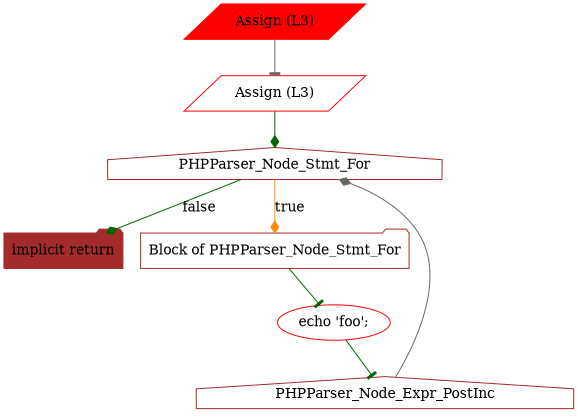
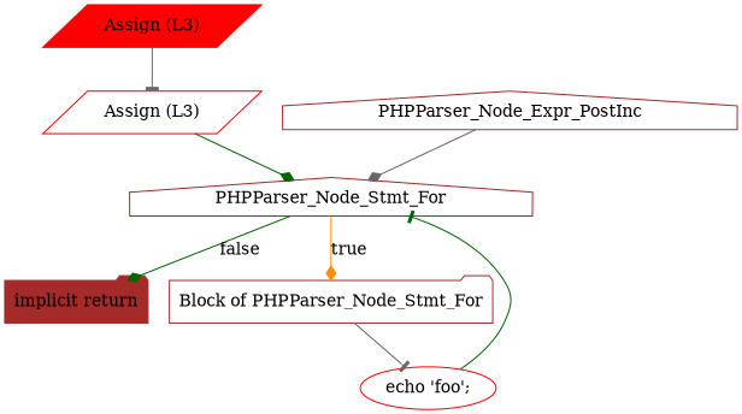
  digraph {
    node [color=brown shape=folder]
    edge [arrowhead=diamond color=darkgreen]
    n1 [label="implicit return" style=filled]
    n2 [color=red label="Assign (L3)" shape=parallelogram style=filled]
    n3 [color=red label="Assign (L3)" shape=parallelogram]
    n4 [label=PHPParser_Node_Stmt_For shape=house]
    n5 [label="Block of PHPParser_Node_Stmt_For"]
    n6 [color=red label="echo 'foo';" shape=ellipse]
    n7 [label=PHPParser_Node_Expr_PostInc shape=house]
    n2 -> n3 [arrowhead=tee color=gray40]
    n3 -> n4
    n4 -> n1 [label=false]
    n4 -> n5 [color=darkorange label=true]
-   n5 -> n6 [arrowhead=tee]
-   n6 -> n7 [arrowhead=tee]
+   n5 -> n6 [arrowhead=tee color=gray40]
+   n6 -> n4 [arrowhead=tee]
    n7 -> n4 [color=gray40]
  }
